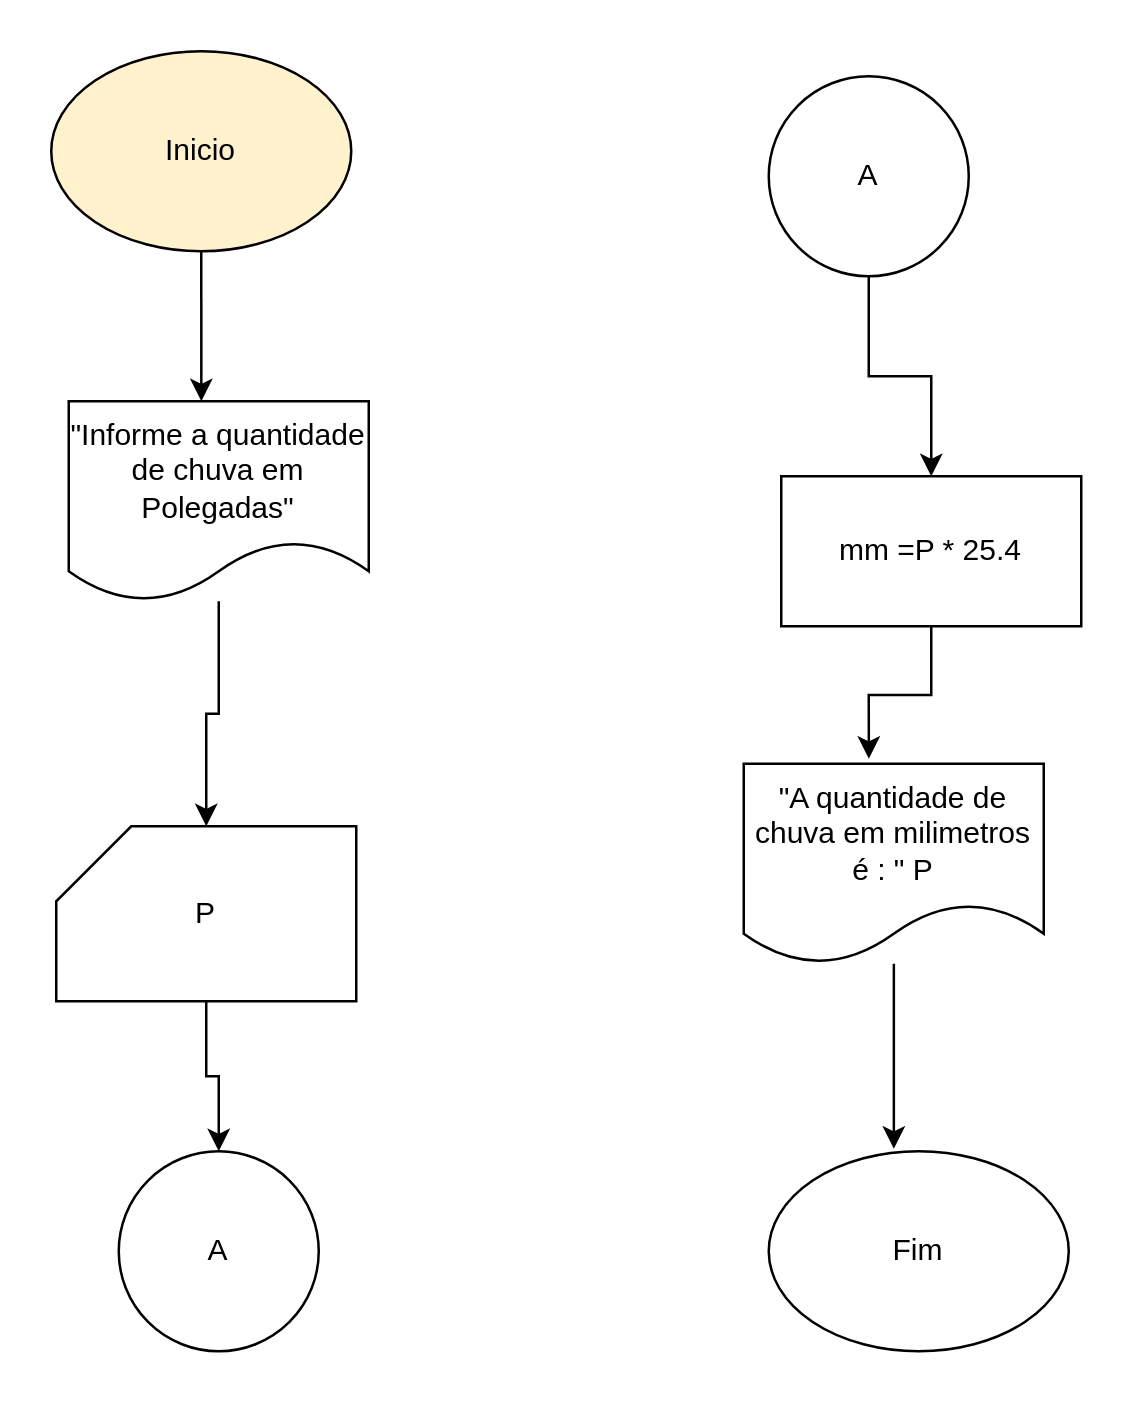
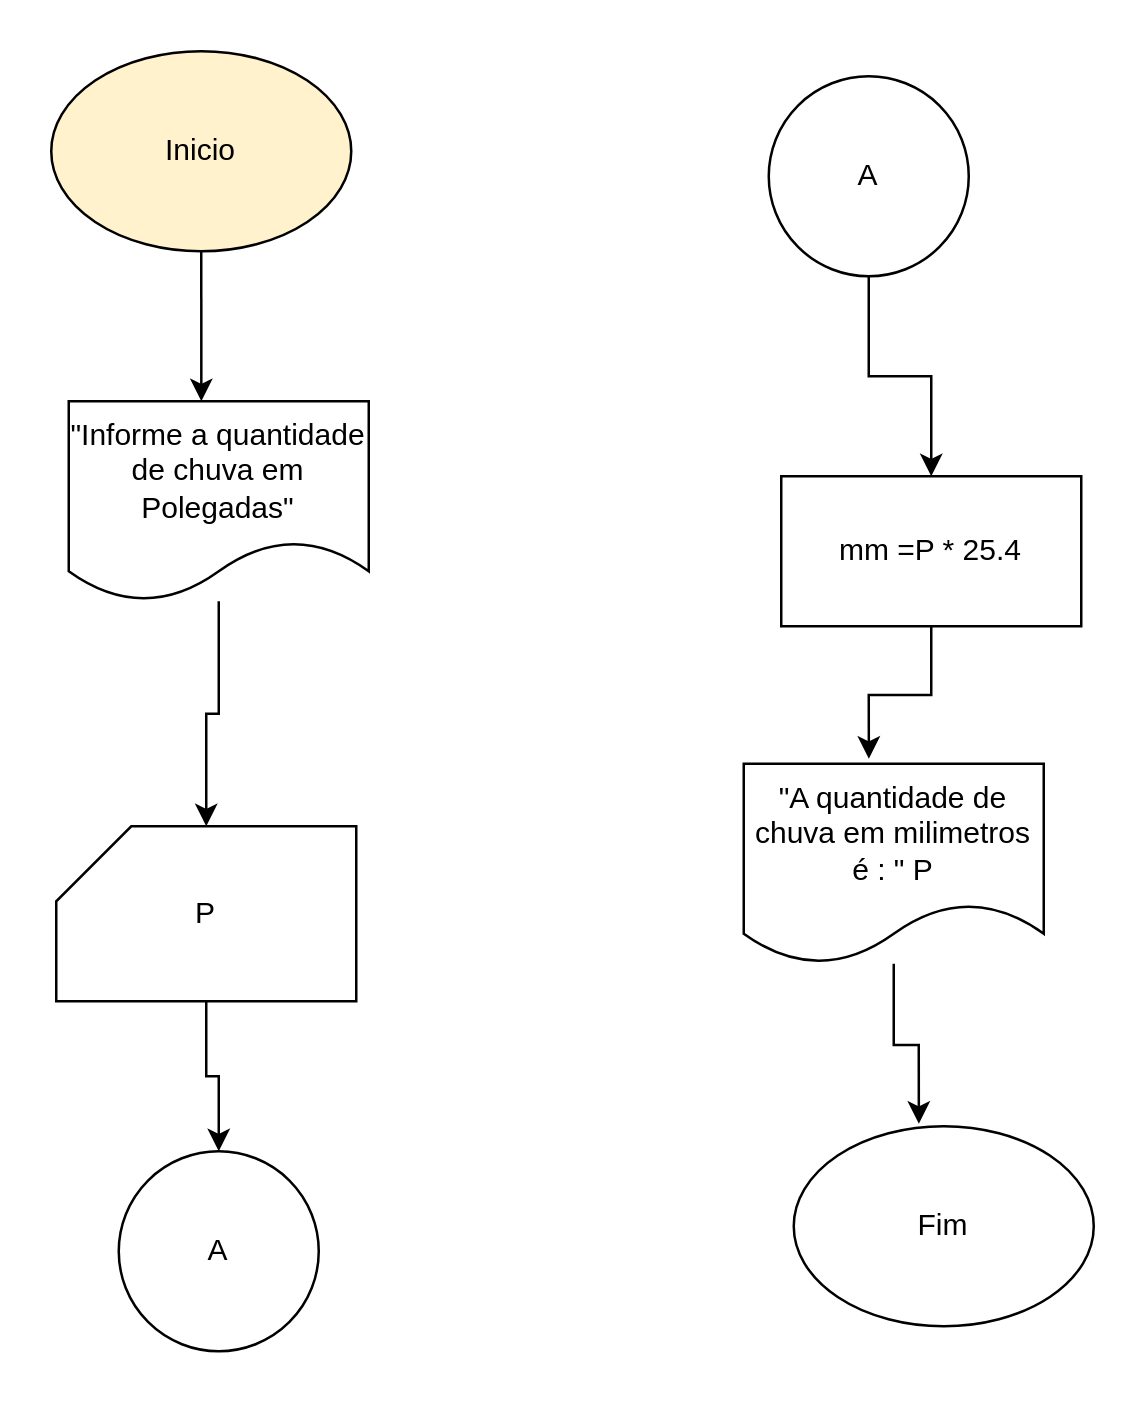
  <mxCell id="0" />
  <mxCell id="1" parent="0" />
  <mxCell id="2" style="edgeStyle=orthogonalEdgeStyle;rounded=0;orthogonalLoop=1;jettySize=auto;html=1;entryX=0.442;entryY=0;entryDx=0;entryDy=0;entryPerimeter=0;" edge="1" parent="1" source="3" target="5"><mxGeometry relative="1" as="geometry" /></mxCell>
  <mxCell id="3" value="Inicio" style="ellipse;whiteSpace=wrap;html=1;fillColor=#fff2cc;" vertex="1" parent="1"><mxGeometry x="20" y="20" width="120" height="80" as="geometry" /></mxCell>
  <mxCell id="4" style="edgeStyle=orthogonalEdgeStyle;rounded=0;orthogonalLoop=1;jettySize=auto;html=1;entryX=0.5;entryY=0;entryDx=0;entryDy=0;entryPerimeter=0;" edge="1" parent="1" source="5" target="7"><mxGeometry relative="1" as="geometry" /></mxCell>
  <mxCell id="5" value="&quot;Informe a quantidade de chuva em Polegadas&quot;" style="shape=document;whiteSpace=wrap;html=1;boundedLbl=1;" vertex="1" parent="1"><mxGeometry x="27" y="160" width="120" height="80" as="geometry" /></mxCell>
  <mxCell id="6" style="edgeStyle=orthogonalEdgeStyle;rounded=0;orthogonalLoop=1;jettySize=auto;html=1;entryX=0.5;entryY=0;entryDx=0;entryDy=0;" edge="1" parent="1" source="7" target="8"><mxGeometry relative="1" as="geometry" /></mxCell>
  <mxCell id="7" value="P" style="shape=card;whiteSpace=wrap;html=1;" vertex="1" parent="1"><mxGeometry x="22" y="330" width="120" height="70" as="geometry" /></mxCell>
  <mxCell id="8" value="A" style="ellipse;whiteSpace=wrap;html=1;aspect=fixed;" vertex="1" parent="1"><mxGeometry x="47" y="460" width="80" height="80" as="geometry" /></mxCell>
  <mxCell id="9" style="edgeStyle=orthogonalEdgeStyle;rounded=0;orthogonalLoop=1;jettySize=auto;html=1;entryX=0.5;entryY=0;entryDx=0;entryDy=0;" edge="1" parent="1" source="10" target="12"><mxGeometry relative="1" as="geometry" /></mxCell>
  <mxCell id="10" value="A" style="ellipse;whiteSpace=wrap;html=1;aspect=fixed;" vertex="1" parent="1"><mxGeometry x="307" y="30" width="80" height="80" as="geometry" /></mxCell>
  <mxCell id="11" style="edgeStyle=orthogonalEdgeStyle;rounded=0;orthogonalLoop=1;jettySize=auto;html=1;entryX=0.417;entryY=-0.025;entryDx=0;entryDy=0;entryPerimeter=0;" edge="1" parent="1" source="12" target="14"><mxGeometry relative="1" as="geometry" /></mxCell>
  <mxCell id="12" value="mm =P * 25.4" style="rounded=0;whiteSpace=wrap;html=1;" vertex="1" parent="1"><mxGeometry x="312" y="190" width="120" height="60" as="geometry" /></mxCell>
  <mxCell id="13" style="edgeStyle=orthogonalEdgeStyle;rounded=0;orthogonalLoop=1;jettySize=auto;html=1;entryX=0.417;entryY=-0.012;entryDx=0;entryDy=0;entryPerimeter=0;" edge="1" parent="1" source="14" target="15"><mxGeometry relative="1" as="geometry" /></mxCell>
  <mxCell id="14" value="&quot;A quantidade de chuva em milimetros é : &quot; P" style="shape=document;whiteSpace=wrap;html=1;boundedLbl=1;" vertex="1" parent="1"><mxGeometry x="297" y="305" width="120" height="80" as="geometry" /></mxCell>
- <mxCell id="15" value="Fim" style="ellipse;whiteSpace=wrap;html=1;" vertex="1" parent="1"><mxGeometry x="307" y="460" width="120" height="80" as="geometry" /></mxCell>
+ <mxCell id="15" value="Fim" style="ellipse;whiteSpace=wrap;html=1;" vertex="1" parent="1"><mxGeometry x="317" y="450" width="120" height="80" as="geometry" /></mxCell>
